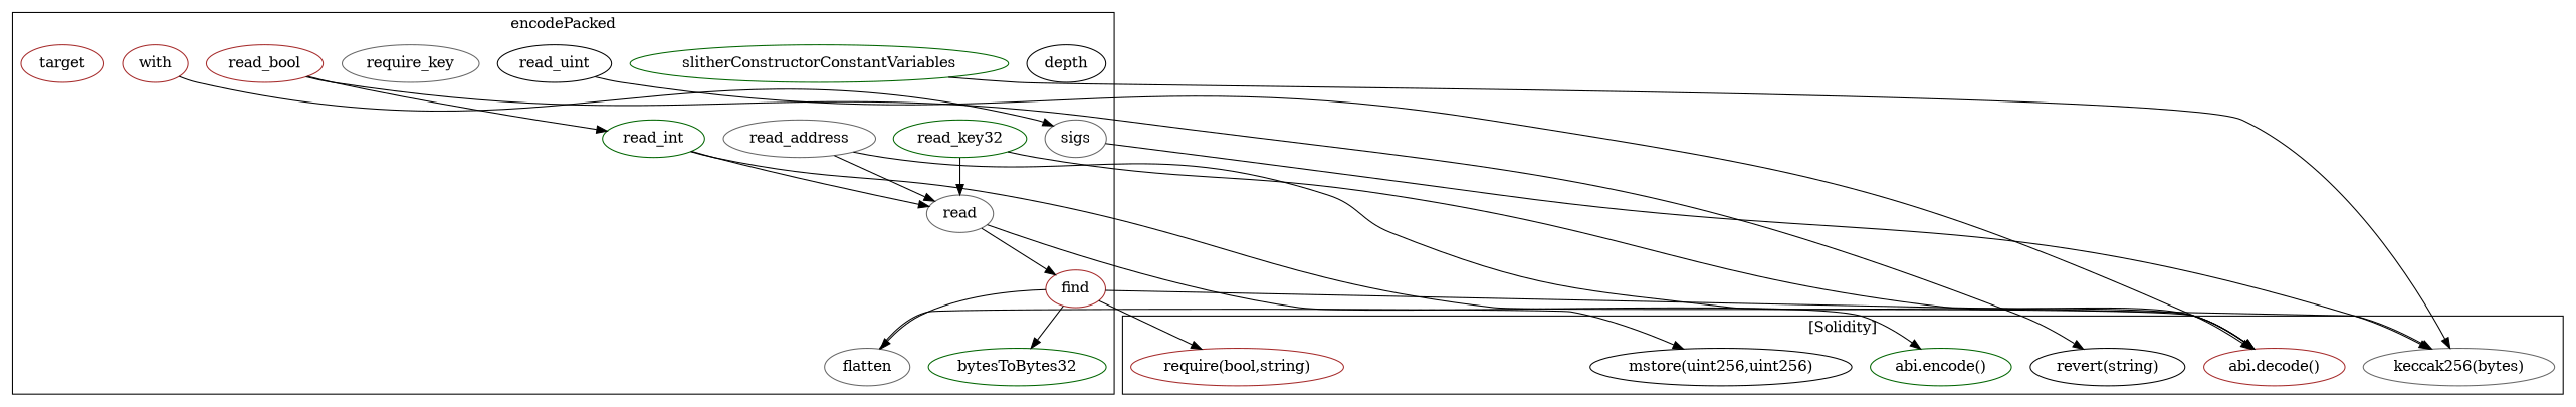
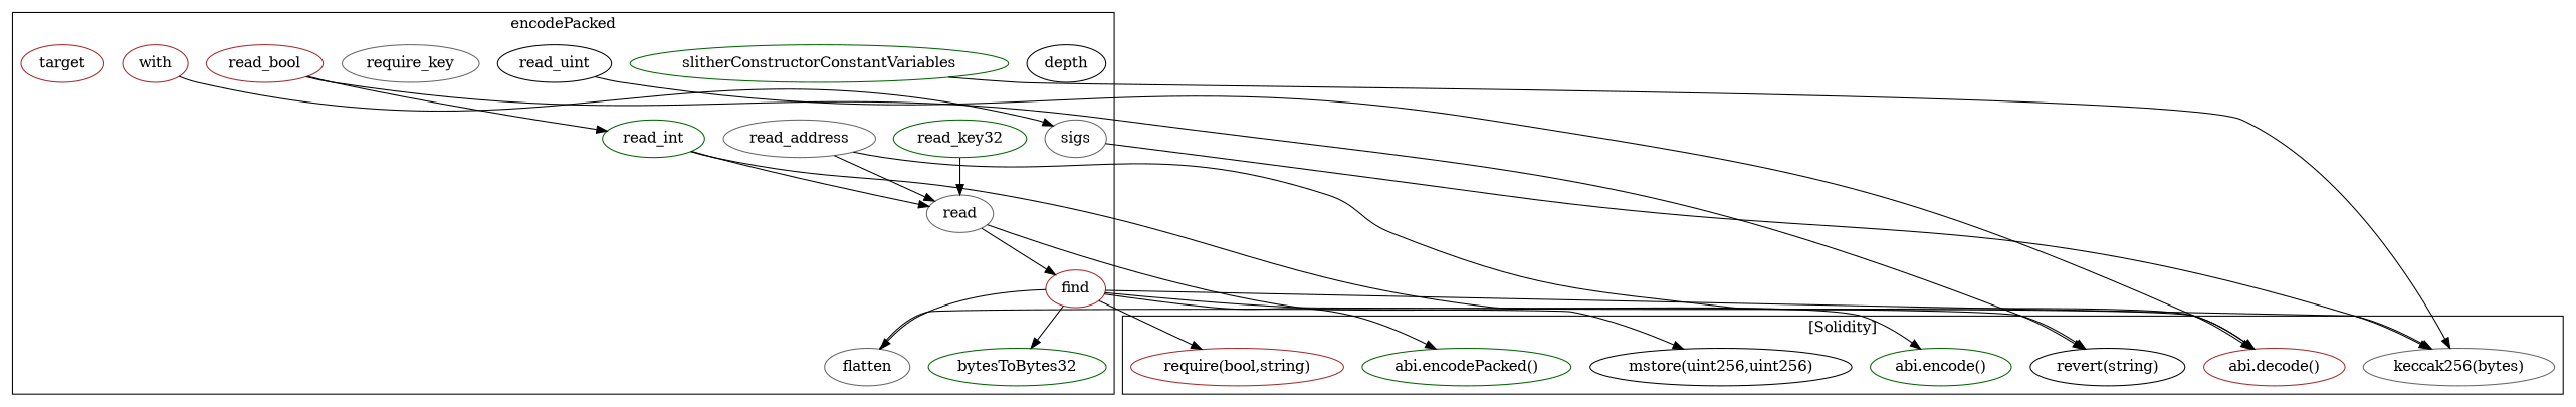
  strict digraph {
    node [color=darkgreen]
    n1 [color=black label=depth]
    n2 [label=bytesToBytes32]
    n3 [label=read_key32]
    n4 [color=gray40 label=read]
    n5 [color=brown label=with]
    n6 [color=gray40 label=sigs]
    n7 [color=brown label=read_bool]
    n8 [label=read_int]
    n9 [color=gray40 label=require_key]
    n10 [label=slitherConstructorConstantVariables]
    n11 [color=black label=read_uint]
    n12 [color=gray40 label=read_address]
    n13 [color=gray40 label=flatten]
    n14 [color=brown label=target]
    n15 [color=brown label=find]
    "abi.decode()" [color=brown]
    "revert(string)" [color=black]
    "keccak256(bytes)" [color=gray40]
    "mstore(uint256,uint256)" [color=black]
    "abi.encode()"
+   "abi.encodePacked()"
    "require(bool,string)" [color=brown]
    subgraph cluster_1 {
      label=encodePacked
      n1
      n2
      n3
      n4
      n5
      n6
      n7
      n8
      n9
      n10
      n11
      n12
      n13
      n14
      n15
    }
    subgraph cluster_2 {
      label="[Solidity]"
      "abi.decode()"
      "revert(string)"
      "keccak256(bytes)"
      "mstore(uint256,uint256)"
      "abi.encode()"
+     "abi.encodePacked()"
      "require(bool,string)"
    }
    n3 -> n4
-   n3 -> "abi.decode()"
    n4 -> n15
    n4 -> "abi.encode()"
    n5 -> n6
    n6 -> "keccak256(bytes)"
    n7 -> n8
    n7 -> "revert(string)"
    n8 -> n4
    n8 -> "abi.decode()"
    n10 -> "keccak256(bytes)"
    n11 -> "abi.decode()"
    n12 -> n4
    n12 -> "abi.decode()"
    n13 -> "mstore(uint256,uint256)"
    n15 -> n2
    n15 -> n13
+   n15 -> "revert(string)"
    n15 -> "keccak256(bytes)"
+   n15 -> "abi.encodePacked()"
    n15 -> "require(bool,string)"
  }
